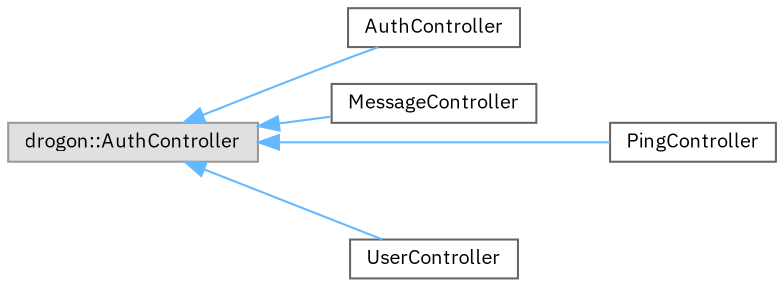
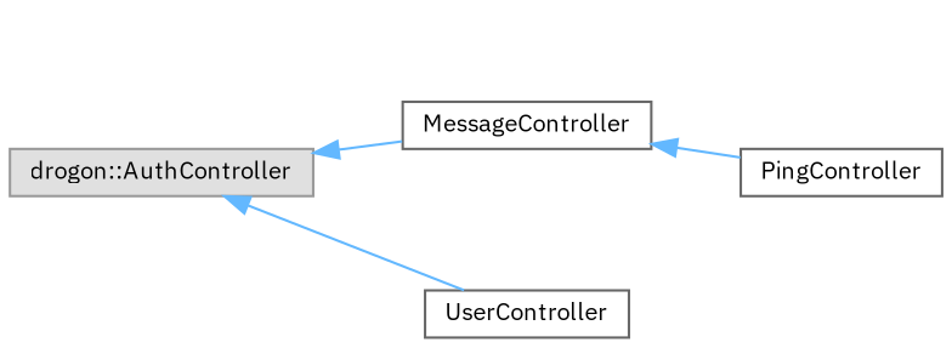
  digraph {
    fontname="IBM Plex Sans"
    rankdir=LR
    node [color=grey40 fillcolor=white fontname="IBM Plex Sans" fontsize=10 shape=box style=filled]
    edge [color=steelblue1 dir=back fontname="IBM Plex Sans" fontsize=10 labelfontname=Helvetica labelfontsize=10 style=solid]
    n1 [color=grey60 fillcolor="#E0E0E0" height=0.2 label="drogon::AuthController" width=0.4]
-   n2 [height=0.2 label=AuthController width=0.4]
    n3 [height=0.2 label=MessageController width=0.4]
    n4 [height=0.2 label=PingController width=0.4]
    n5 [height=0.2 label=UserController width=0.4]
-   n1 -> n2
    n1 -> n3
-   n1 -> n4
+   n3 -> n4
    n1 -> n5
  }
